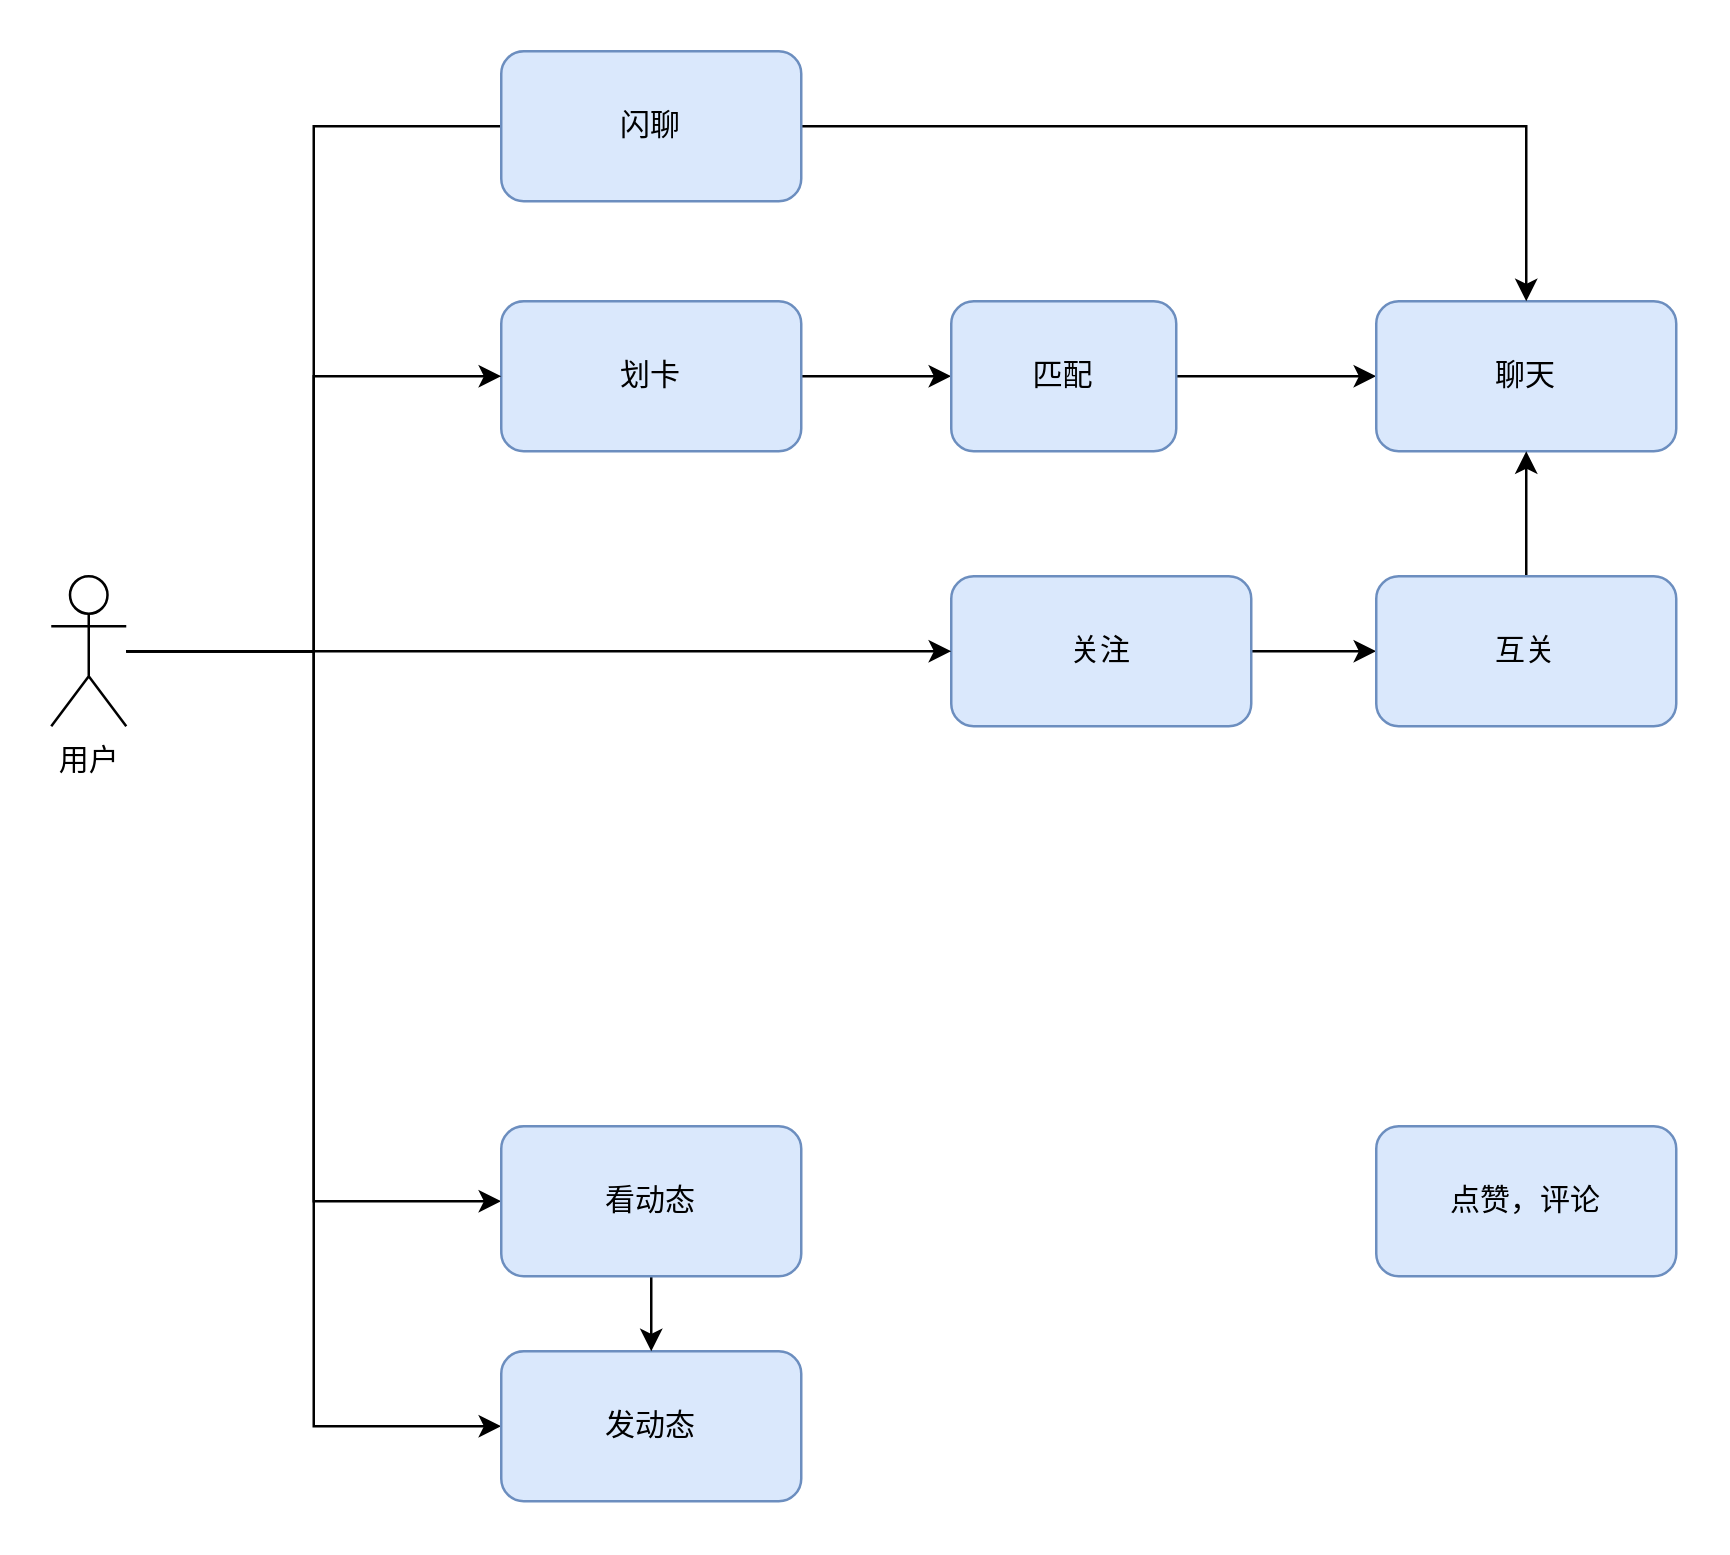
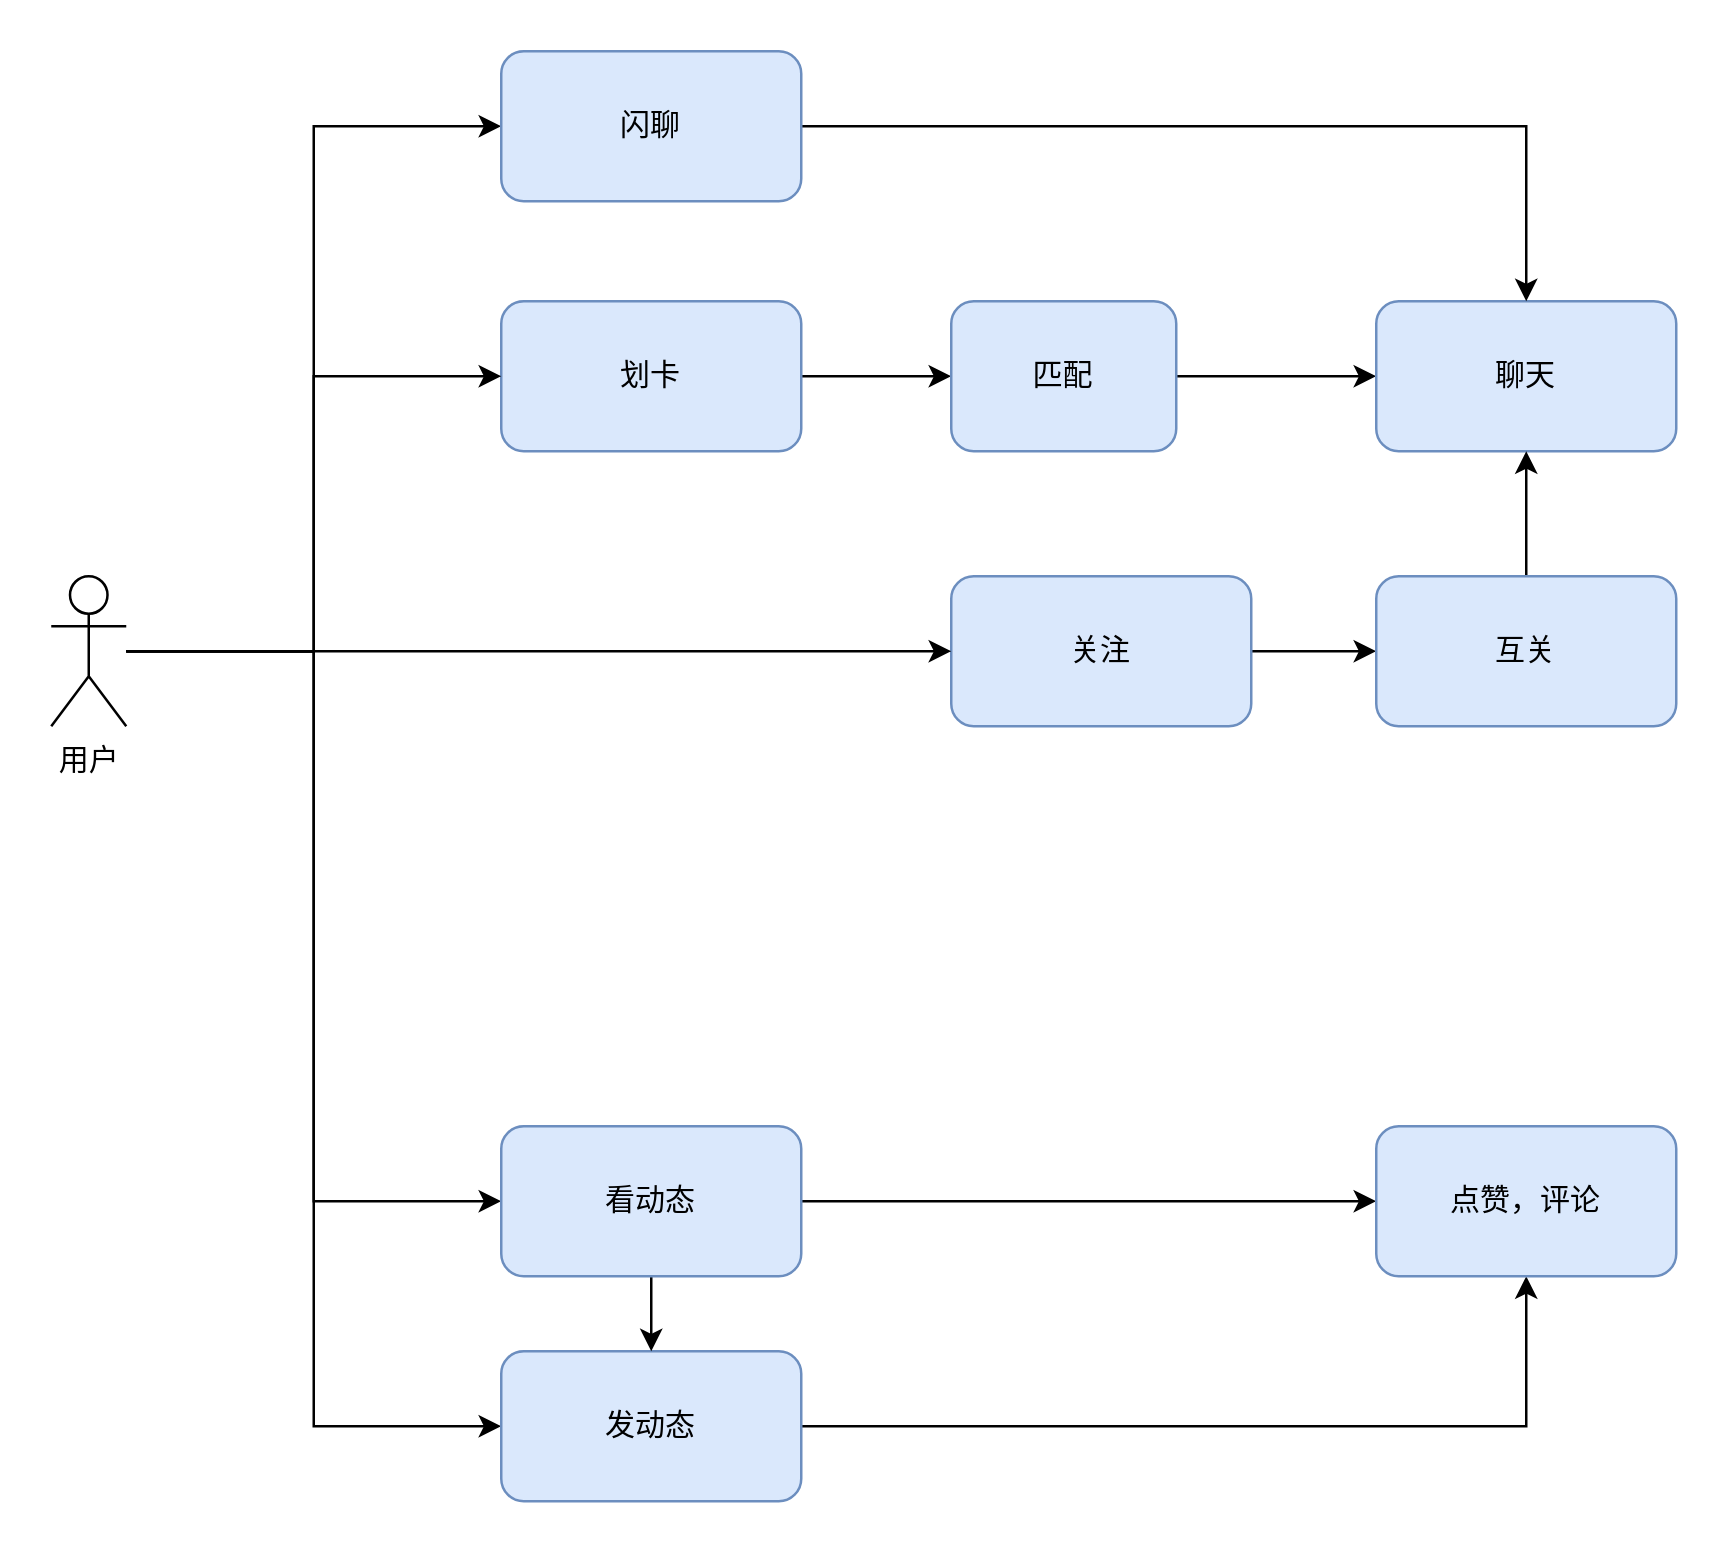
  <mxCell id="0" />
  <mxCell id="1" parent="0" />
  <mxCell id="2" style="edgeStyle=orthogonalEdgeStyle;rounded=0;orthogonalLoop=1;jettySize=auto;html=1;" edge="1" parent="1" source="3" target="5"><mxGeometry relative="1" as="geometry" /></mxCell>
  <mxCell id="3" value="划卡" style="rounded=1;whiteSpace=wrap;html=1;fillColor=#dae8fc;strokeColor=#6c8ebf;" vertex="1" parent="1"><mxGeometry x="200" y="120" width="120" height="60" as="geometry" /></mxCell>
  <mxCell id="4" style="edgeStyle=orthogonalEdgeStyle;rounded=0;orthogonalLoop=1;jettySize=auto;html=1;" edge="1" parent="1" source="5"><mxGeometry relative="1" as="geometry"><mxPoint x="550" y="150" as="targetPoint" /></mxGeometry></mxCell>
  <mxCell id="5" value="匹配" style="rounded=1;whiteSpace=wrap;html=1;fillColor=#dae8fc;strokeColor=#6c8ebf;" vertex="1" parent="1"><mxGeometry x="380" y="120" width="90" height="60" as="geometry" /></mxCell>
  <mxCell id="6" value="聊天" style="rounded=1;whiteSpace=wrap;html=1;fillColor=#dae8fc;strokeColor=#6c8ebf;" vertex="1" parent="1"><mxGeometry x="550" y="120" width="120" height="60" as="geometry" /></mxCell>
  <mxCell id="7" style="edgeStyle=orthogonalEdgeStyle;rounded=0;orthogonalLoop=1;jettySize=auto;html=1;entryX=0;entryY=0.5;entryDx=0;entryDy=0;" edge="1" parent="1" source="8" target="10"><mxGeometry relative="1" as="geometry" /></mxCell>
  <mxCell id="8" value="关注" style="rounded=1;whiteSpace=wrap;html=1;fillColor=#dae8fc;strokeColor=#6c8ebf;" vertex="1" parent="1"><mxGeometry x="380" y="230" width="120" height="60" as="geometry" /></mxCell>
  <mxCell id="9" style="edgeStyle=orthogonalEdgeStyle;rounded=0;orthogonalLoop=1;jettySize=auto;html=1;" edge="1" parent="1" source="10" target="6"><mxGeometry relative="1" as="geometry" /></mxCell>
  <mxCell id="10" value="互关" style="rounded=1;whiteSpace=wrap;html=1;fillColor=#dae8fc;strokeColor=#6c8ebf;" vertex="1" parent="1"><mxGeometry x="550" y="230" width="120" height="60" as="geometry" /></mxCell>
  <mxCell id="11" style="edgeStyle=orthogonalEdgeStyle;rounded=0;orthogonalLoop=1;jettySize=auto;html=1;entryX=0;entryY=0.5;entryDx=0;entryDy=0;" edge="1" parent="1" source="16" target="3"><mxGeometry relative="1" as="geometry" /></mxCell>
  <mxCell id="12" style="edgeStyle=orthogonalEdgeStyle;rounded=0;orthogonalLoop=1;jettySize=auto;html=1;entryX=0;entryY=0.5;entryDx=0;entryDy=0;" edge="1" parent="1" source="16" target="8"><mxGeometry relative="1" as="geometry" /></mxCell>
  <mxCell id="13" style="edgeStyle=orthogonalEdgeStyle;rounded=0;orthogonalLoop=1;jettySize=auto;html=1;entryX=0;entryY=0.5;entryDx=0;entryDy=0;" edge="1" parent="1" source="16" target="18"><mxGeometry relative="1" as="geometry" /></mxCell>
  <mxCell id="14" style="edgeStyle=orthogonalEdgeStyle;rounded=0;orthogonalLoop=1;jettySize=auto;html=1;entryX=0;entryY=0.5;entryDx=0;entryDy=0;" edge="1" parent="1" source="16" target="21"><mxGeometry relative="1" as="geometry" /></mxCell>
- <mxCell id="15" style="edgeStyle=orthogonalEdgeStyle;rounded=0;orthogonalLoop=1;jettySize=auto;html=1;entryX=0;entryY=0.5;entryDx=0;entryDy=0;endArrow=none;" edge="1" parent="1" source="16" target="24"><mxGeometry relative="1" as="geometry" /></mxCell>
+ <mxCell id="15" style="edgeStyle=orthogonalEdgeStyle;rounded=0;orthogonalLoop=1;jettySize=auto;html=1;entryX=0;entryY=0.5;entryDx=0;entryDy=0;" edge="1" parent="1" source="16" target="24"><mxGeometry relative="1" as="geometry" /></mxCell>
  <mxCell id="16" value="用户" style="shape=umlActor;verticalLabelPosition=bottom;labelBackgroundColor=#ffffff;verticalAlign=top;html=1;outlineConnect=0;" vertex="1" parent="1"><mxGeometry x="20" y="230" width="30" height="60" as="geometry" /></mxCell>
+ <mxCell id="17" style="edgeStyle=orthogonalEdgeStyle;rounded=0;orthogonalLoop=1;jettySize=auto;html=1;entryX=0.5;entryY=1;entryDx=0;entryDy=0;" edge="1" parent="1" source="18" target="22"><mxGeometry relative="1" as="geometry"><Array as="points"><mxPoint x="610" y="570" /></Array></mxGeometry></mxCell>
  <mxCell id="18" value="发动态" style="rounded=1;whiteSpace=wrap;html=1;fillColor=#dae8fc;strokeColor=#6c8ebf;" vertex="1" parent="1"><mxGeometry x="200" y="540" width="120" height="60" as="geometry" /></mxCell>
+ <mxCell id="19" style="edgeStyle=orthogonalEdgeStyle;rounded=0;orthogonalLoop=1;jettySize=auto;html=1;entryX=0;entryY=0.5;entryDx=0;entryDy=0;" edge="1" parent="1" source="21" target="22"><mxGeometry relative="1" as="geometry" /></mxCell>
  <mxCell id="20" style="edgeStyle=orthogonalEdgeStyle;rounded=0;orthogonalLoop=1;jettySize=auto;html=1;" edge="1" parent="1" source="21" target="18"><mxGeometry relative="1" as="geometry" /></mxCell>
  <mxCell id="21" value="看动态" style="rounded=1;whiteSpace=wrap;html=1;fillColor=#dae8fc;strokeColor=#6c8ebf;" vertex="1" parent="1"><mxGeometry x="200" y="450" width="120" height="60" as="geometry" /></mxCell>
  <mxCell id="22" value="点赞，评论" style="rounded=1;whiteSpace=wrap;html=1;fillColor=#dae8fc;strokeColor=#6c8ebf;" vertex="1" parent="1"><mxGeometry x="550" y="450" width="120" height="60" as="geometry" /></mxCell>
  <mxCell id="23" style="edgeStyle=orthogonalEdgeStyle;rounded=0;orthogonalLoop=1;jettySize=auto;html=1;entryX=0.5;entryY=0;entryDx=0;entryDy=0;" edge="1" parent="1" source="24" target="6"><mxGeometry relative="1" as="geometry" /></mxCell>
  <mxCell id="24" value="闪聊" style="rounded=1;whiteSpace=wrap;html=1;fillColor=#dae8fc;strokeColor=#6c8ebf;" vertex="1" parent="1"><mxGeometry x="200" width="120" height="60" as="geometry" y="20" /></mxCell>
